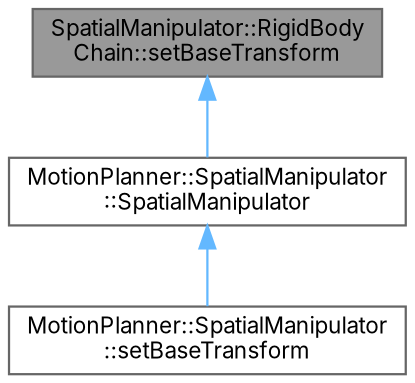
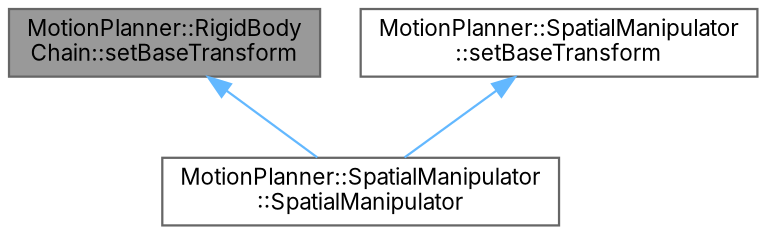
  digraph {
    fontname=Inter
    rankdir=TB
    node [color=grey40 fillcolor=white fontname=Inter fontsize=10 shape=box style=filled]
    edge [color=steelblue1 dir=back fontname=Inter fontsize=10 labelfontname=Helvetica labelfontsize=10 style=solid]
-   n1 [color=gray40 fillcolor=grey60 fontcolor=black height=0.2 label="SpatialManipulator::RigidBody\lChain::setBaseTransform" width=0.4]
+   n1 [color=gray40 fillcolor=grey60 fontcolor=black height=0.2 label="MotionPlanner::RigidBody\lChain::setBaseTransform" width=0.4]
    n2 [height=0.2 label="MotionPlanner::SpatialManipulator\l::SpatialManipulator" width=0.4]
    n3 [height=0.2 label="MotionPlanner::SpatialManipulator\l::setBaseTransform" width=0.4]
    n1 -> n2
-   n2 -> n3
+   n3 -> n2
  }
